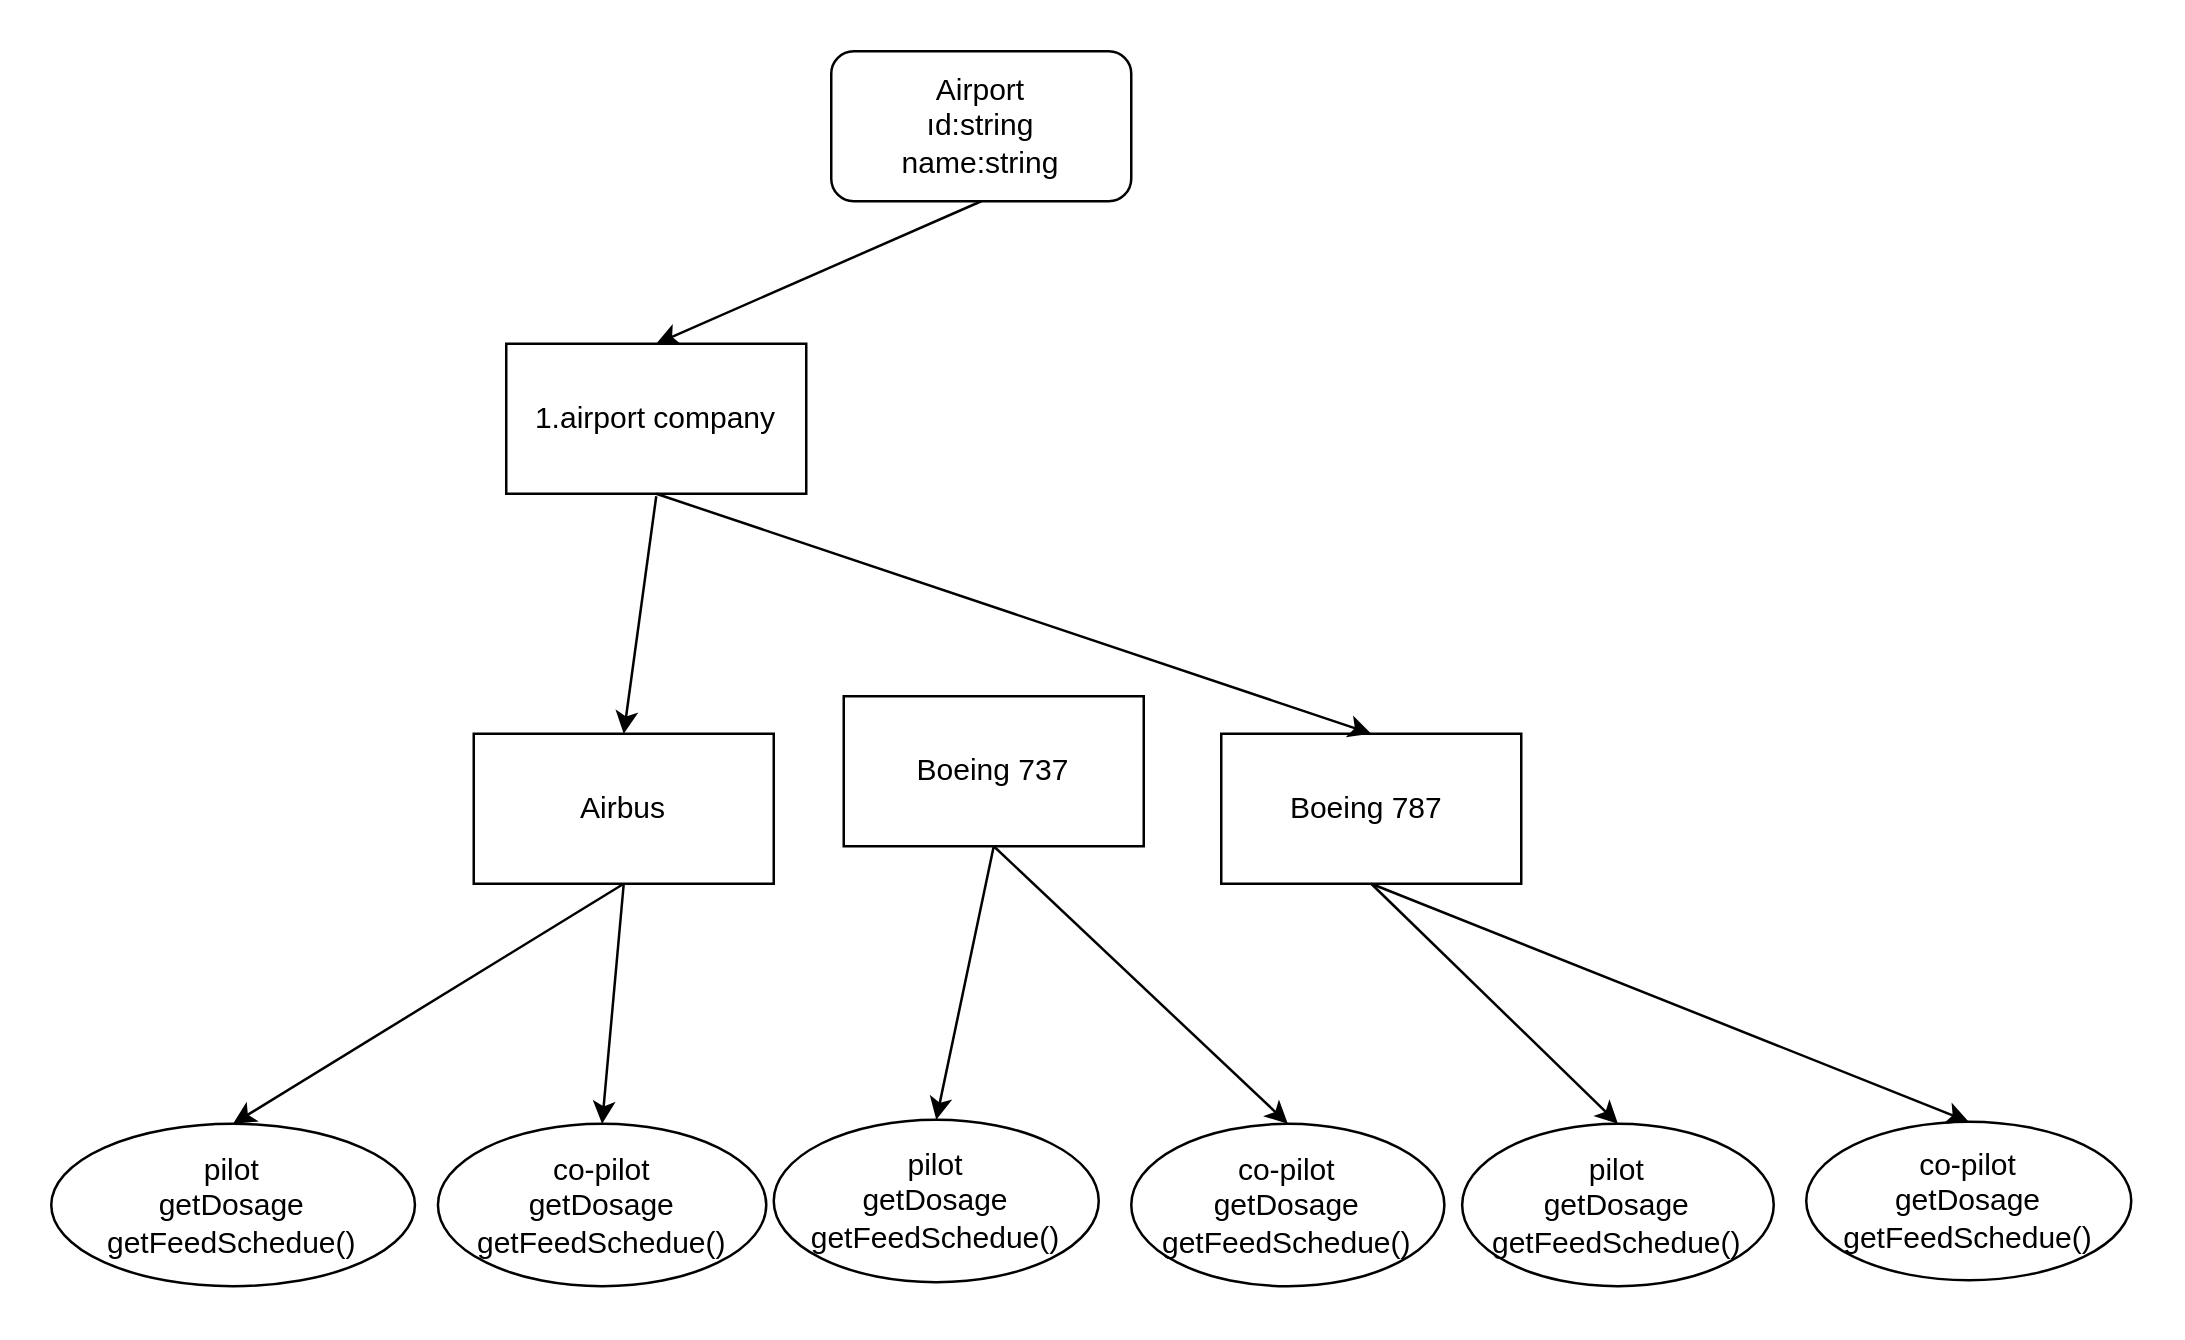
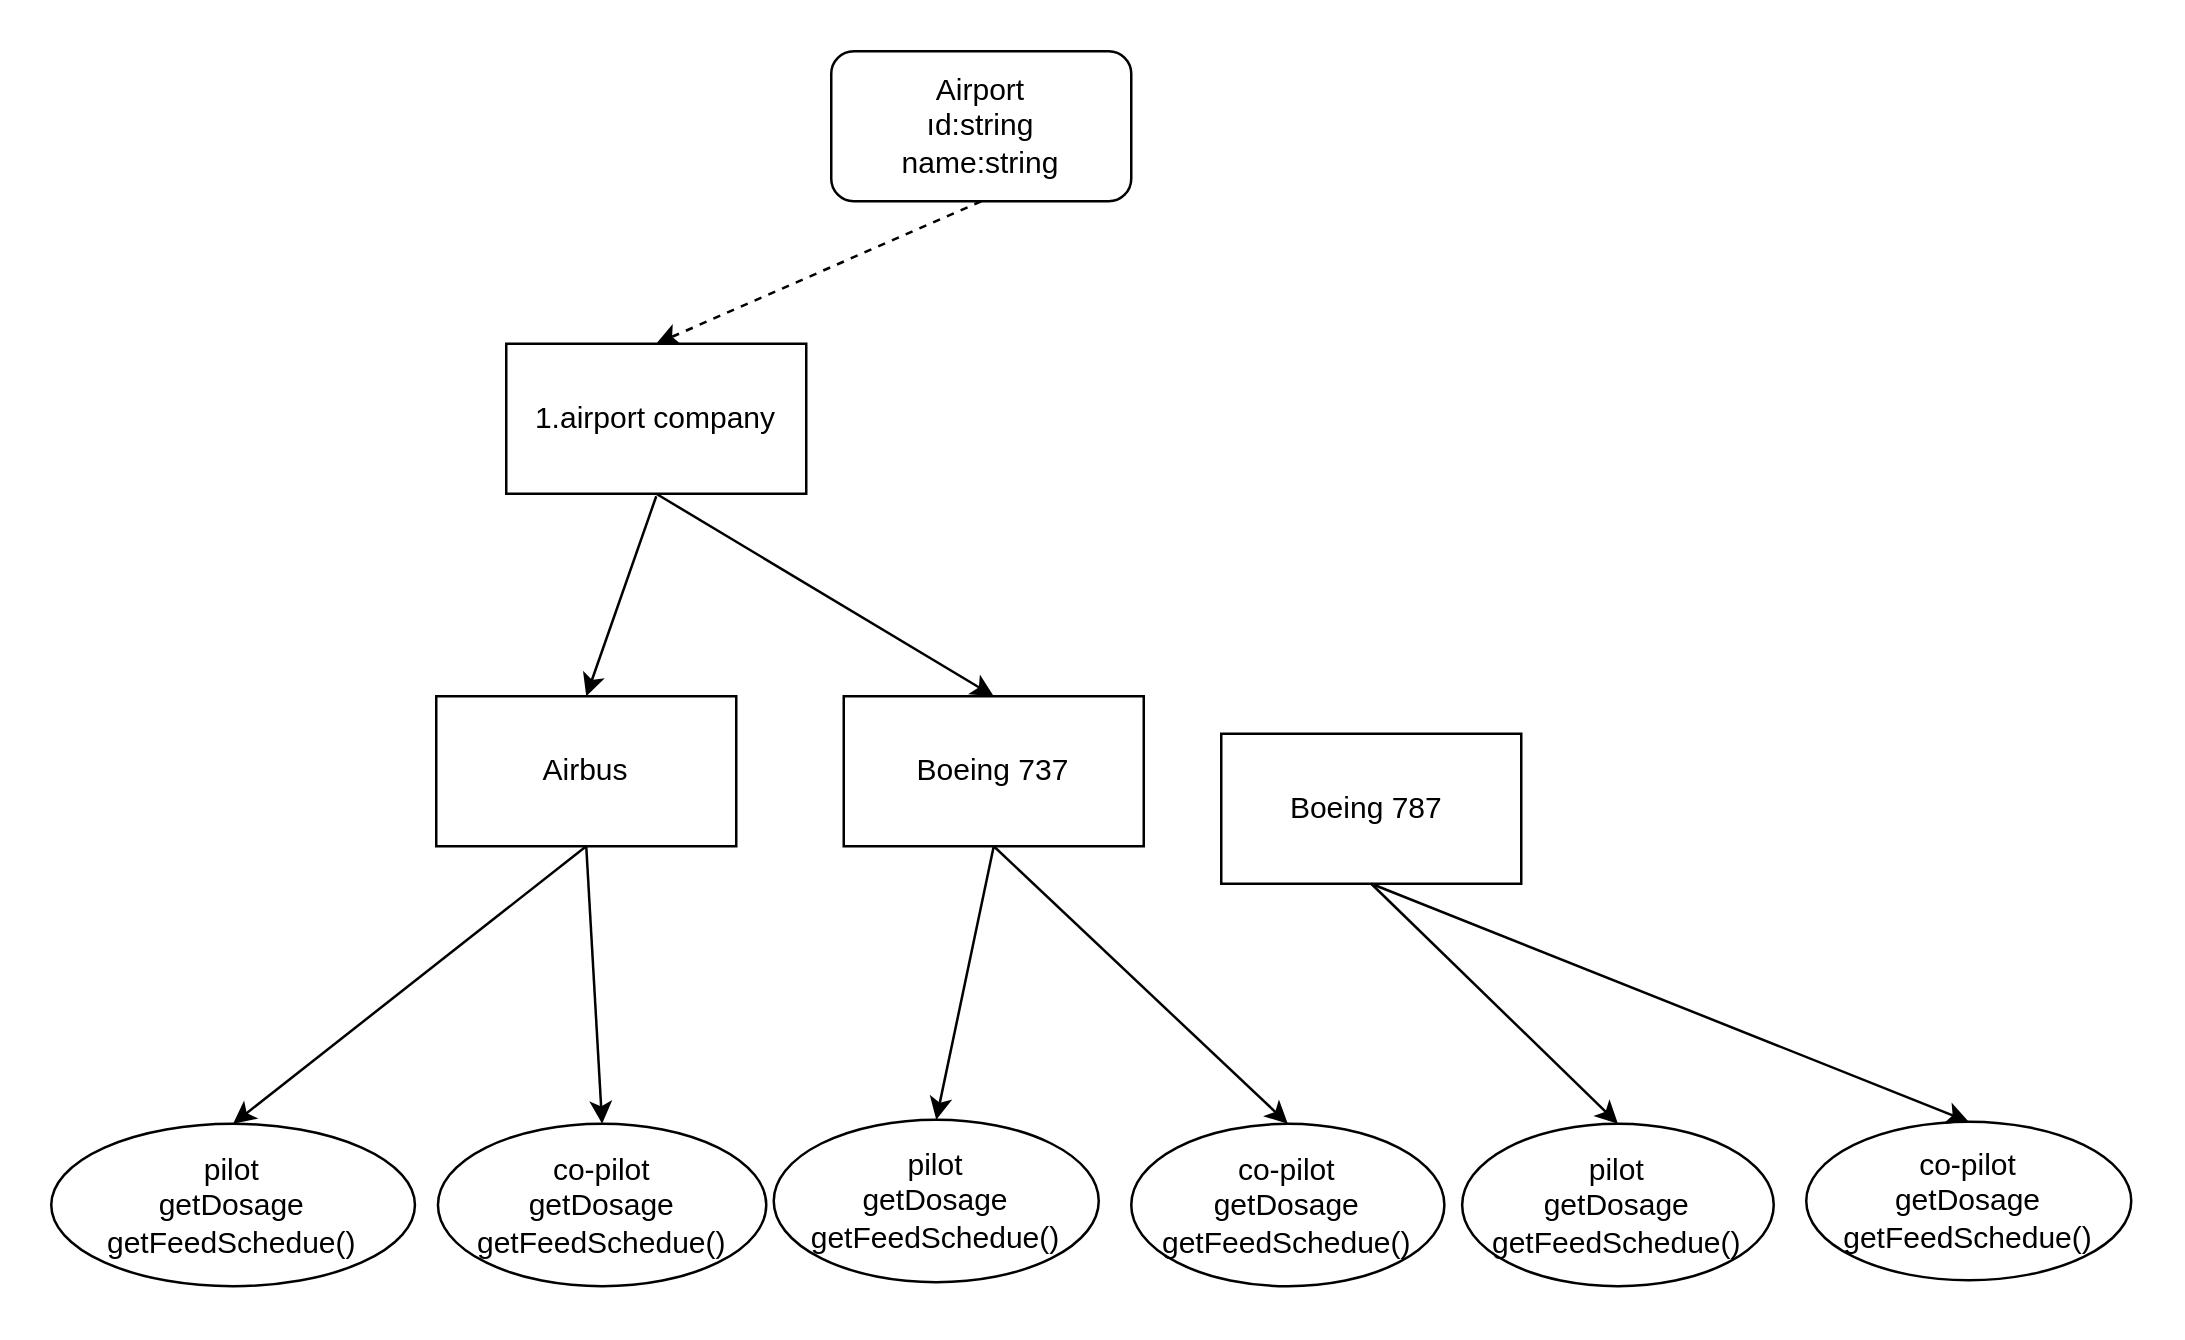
  <mxCell id="0" />
  <mxCell id="1" parent="0" />
  <mxCell id="2" value="Airport&lt;br&gt;ıd:string&lt;br&gt;name:string" style="rounded=1;whiteSpace=wrap;html=1;" vertex="1" parent="1"><mxGeometry x="332" y="20" width="120" height="60" as="geometry" /></mxCell>
  <mxCell id="3" value="1.airport company" style="rounded=0;whiteSpace=wrap;html=1;" vertex="1" parent="1"><mxGeometry x="202" y="137" width="120" height="60" as="geometry" /></mxCell>
- <mxCell id="4" value="Airbus" style="rounded=0;whiteSpace=wrap;html=1;" vertex="1" parent="1"><mxGeometry x="189" y="293" width="120" height="60" as="geometry" /></mxCell>
+ <mxCell id="4" value="Airbus" style="rounded=0;whiteSpace=wrap;html=1;" vertex="1" parent="1"><mxGeometry x="174" y="278" width="120" height="60" as="geometry" /></mxCell>
  <mxCell id="5" value="Boeing 737" style="rounded=0;whiteSpace=wrap;html=1;" vertex="1" parent="1"><mxGeometry x="337" y="278" width="120" height="60" as="geometry" /></mxCell>
  <mxCell id="6" value="Boeing 787&amp;nbsp;" style="rounded=0;whiteSpace=wrap;html=1;" vertex="1" parent="1"><mxGeometry x="488" y="293" width="120" height="60" as="geometry" /></mxCell>
  <mxCell id="7" value="pilot&lt;br&gt;getDosage&lt;br&gt;getFeedSchedue()" style="ellipse;whiteSpace=wrap;html=1;" vertex="1" parent="1"><mxGeometry x="20" y="449" width="145.48" height="65" as="geometry" /></mxCell>
  <mxCell id="8" value="co-pilot&lt;br&gt;getDosage&lt;br&gt;getFeedSchedue()" style="ellipse;whiteSpace=wrap;html=1;" vertex="1" parent="1"><mxGeometry x="174.68" y="449" width="131.32" height="65" as="geometry" /></mxCell>
  <mxCell id="9" value="pilot&lt;br&gt;getDosage&lt;br&gt;getFeedSchedue()" style="ellipse;whiteSpace=wrap;html=1;" vertex="1" parent="1"><mxGeometry x="309" y="447.38" width="130" height="65" as="geometry" /></mxCell>
  <mxCell id="10" value="co-pilot&lt;br&gt;getDosage&lt;br&gt;getFeedSchedue()" style="ellipse;whiteSpace=wrap;html=1;" vertex="1" parent="1"><mxGeometry x="452" y="449" width="125.25" height="65" as="geometry" /></mxCell>
  <mxCell id="11" value="pilot&lt;br&gt;getDosage&lt;br&gt;getFeedSchedue()" style="ellipse;whiteSpace=wrap;html=1;" vertex="1" parent="1"><mxGeometry x="584.37" y="449" width="124.63" height="65" as="geometry" /></mxCell>
  <mxCell id="12" value="co-pilot&lt;br&gt;getDosage&lt;br&gt;getFeedSchedue()" style="ellipse;whiteSpace=wrap;html=1;" vertex="1" parent="1"><mxGeometry x="722" y="448.19" width="130" height="63.38" as="geometry" /></mxCell>
- <mxCell id="13" value="" style="endArrow=classic;html=1;exitX=0.5;exitY=1;exitDx=0;exitDy=0;entryX=0.5;entryY=0;entryDx=0;entryDy=0;" edge="1" parent="1" source="2" target="3"><mxGeometry width="50" height="50" relative="1" as="geometry"><mxPoint x="371" y="330" as="sourcePoint" /><mxPoint x="421" y="280" as="targetPoint" /></mxGeometry></mxCell>
+ <mxCell id="13" value="" style="endArrow=classic;html=1;exitX=0.5;exitY=1;exitDx=0;exitDy=0;entryX=0.5;entryY=0;entryDx=0;entryDy=0;dashed=1;" edge="1" parent="1" source="2" target="3"><mxGeometry width="50" height="50" relative="1" as="geometry"><mxPoint x="371" y="330" as="sourcePoint" /><mxPoint x="421" y="280" as="targetPoint" /></mxGeometry></mxCell>
  <mxCell id="14" value="" style="endArrow=classic;html=1;entryX=0.5;entryY=0;entryDx=0;entryDy=0;" edge="1" parent="1" target="4"><mxGeometry width="50" height="50" relative="1" as="geometry"><mxPoint x="262" y="198" as="sourcePoint" /><mxPoint x="421" y="280" as="targetPoint" /></mxGeometry></mxCell>
- <mxCell id="16" value="" style="endArrow=classic;html=1;entryX=0.5;entryY=0;entryDx=0;entryDy=0;exitX=0.5;exitY=1;exitDx=0;exitDy=0;" edge="1" parent="1" source="3" target="6"><mxGeometry width="50" height="50" relative="1" as="geometry"><mxPoint x="262" y="198" as="sourcePoint" /><mxPoint x="421" y="280" as="targetPoint" /></mxGeometry></mxCell>
+ <mxCell id="15" value="" style="endArrow=classic;html=1;exitX=0.5;exitY=1;exitDx=0;exitDy=0;entryX=0.5;entryY=0;entryDx=0;entryDy=0;" edge="1" parent="1" source="3" target="5"><mxGeometry width="50" height="50" relative="1" as="geometry"><mxPoint x="371" y="330" as="sourcePoint" /><mxPoint x="421" y="280" as="targetPoint" /></mxGeometry></mxCell>
  <mxCell id="17" value="" style="endArrow=classic;html=1;exitX=0.5;exitY=1;exitDx=0;exitDy=0;entryX=0.5;entryY=0;entryDx=0;entryDy=0;" edge="1" parent="1" source="4" target="8"><mxGeometry width="50" height="50" relative="1" as="geometry"><mxPoint x="189" y="499" as="sourcePoint" /><mxPoint x="239" y="449" as="targetPoint" /></mxGeometry></mxCell>
  <mxCell id="18" value="" style="endArrow=classic;html=1;exitX=0.5;exitY=1;exitDx=0;exitDy=0;entryX=0.5;entryY=0;entryDx=0;entryDy=0;" edge="1" parent="1" source="4" target="7"><mxGeometry width="50" height="50" relative="1" as="geometry"><mxPoint x="189" y="499" as="sourcePoint" /><mxPoint x="239" y="449" as="targetPoint" /></mxGeometry></mxCell>
  <mxCell id="19" value="" style="endArrow=classic;html=1;exitX=0.5;exitY=1;exitDx=0;exitDy=0;entryX=0.5;entryY=0;entryDx=0;entryDy=0;" edge="1" parent="1" source="5" target="9"><mxGeometry width="50" height="50" relative="1" as="geometry"><mxPoint x="358" y="499" as="sourcePoint" /><mxPoint x="408" y="449" as="targetPoint" /></mxGeometry></mxCell>
  <mxCell id="20" value="" style="endArrow=classic;html=1;exitX=0.5;exitY=1;exitDx=0;exitDy=0;entryX=0.5;entryY=0;entryDx=0;entryDy=0;" edge="1" parent="1" source="5" target="10"><mxGeometry width="50" height="50" relative="1" as="geometry"><mxPoint x="358" y="499" as="sourcePoint" /><mxPoint x="408" y="449" as="targetPoint" /></mxGeometry></mxCell>
  <mxCell id="21" value="" style="endArrow=classic;html=1;exitX=0.5;exitY=1;exitDx=0;exitDy=0;entryX=0.5;entryY=0;entryDx=0;entryDy=0;" edge="1" parent="1" source="6" target="11"><mxGeometry width="50" height="50" relative="1" as="geometry"><mxPoint x="605" y="499" as="sourcePoint" /><mxPoint x="655" y="449" as="targetPoint" /></mxGeometry></mxCell>
  <mxCell id="22" value="" style="endArrow=classic;html=1;exitX=0.5;exitY=1;exitDx=0;exitDy=0;entryX=0.5;entryY=0;entryDx=0;entryDy=0;" edge="1" parent="1" source="6" target="12"><mxGeometry width="50" height="50" relative="1" as="geometry"><mxPoint x="605" y="499" as="sourcePoint" /><mxPoint x="655" y="449" as="targetPoint" /></mxGeometry></mxCell>
